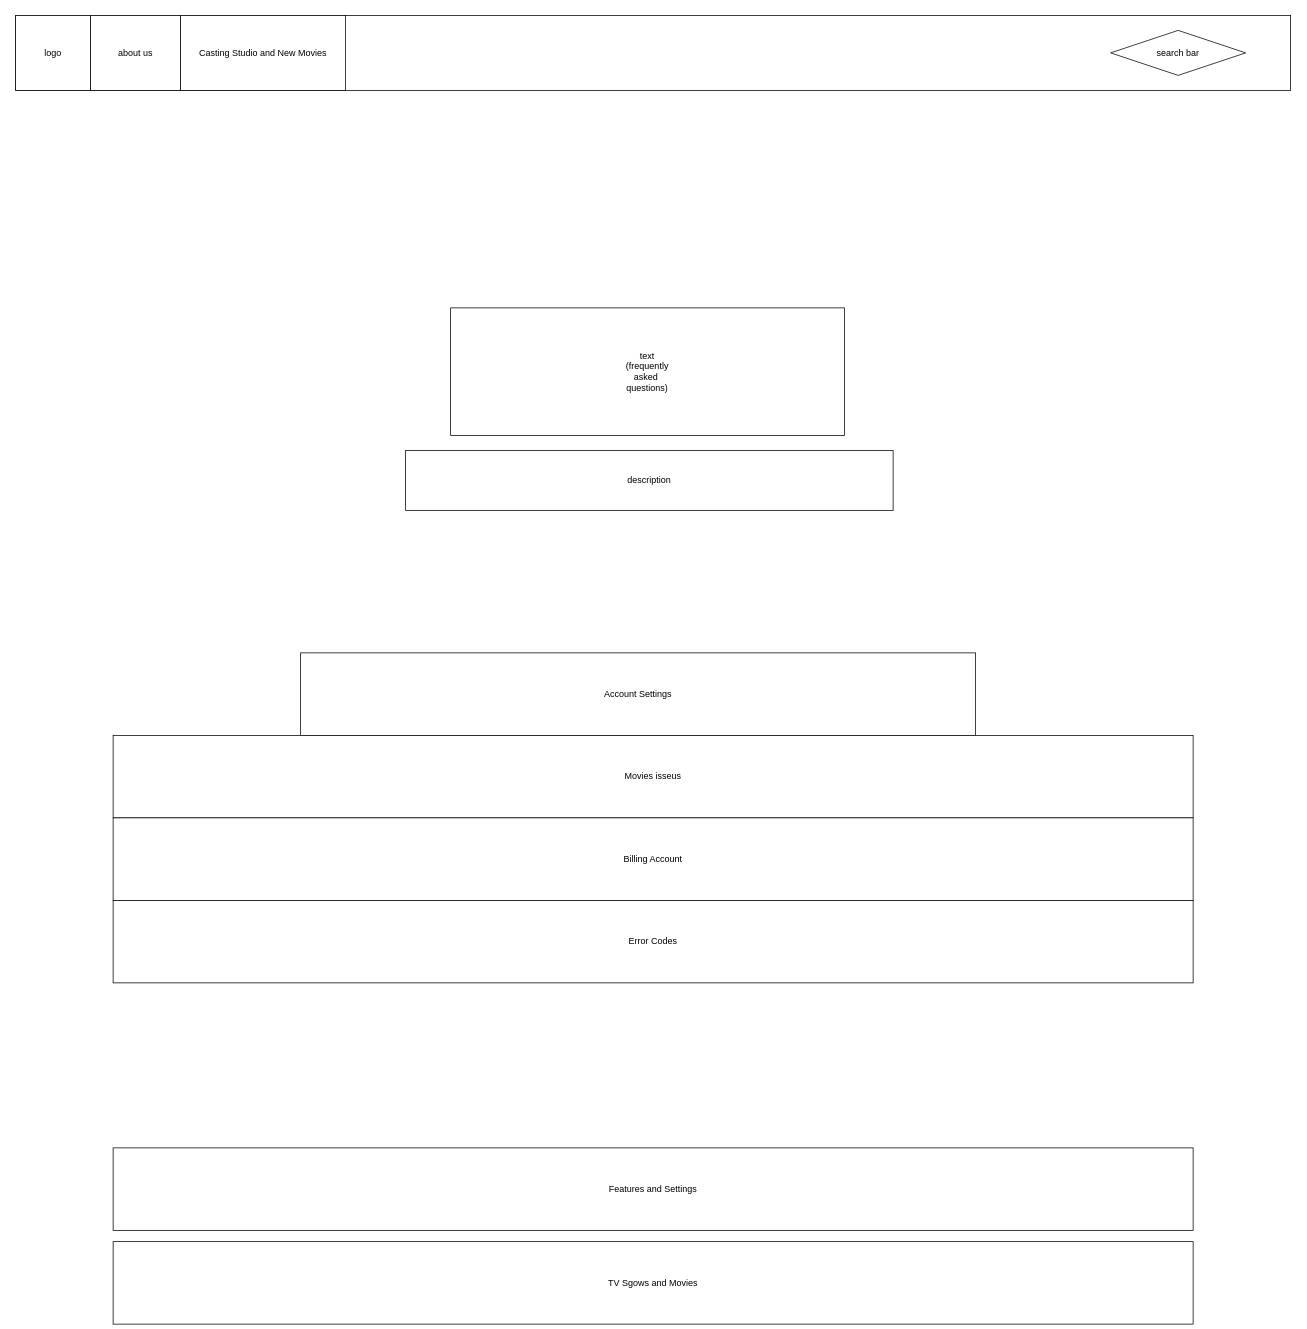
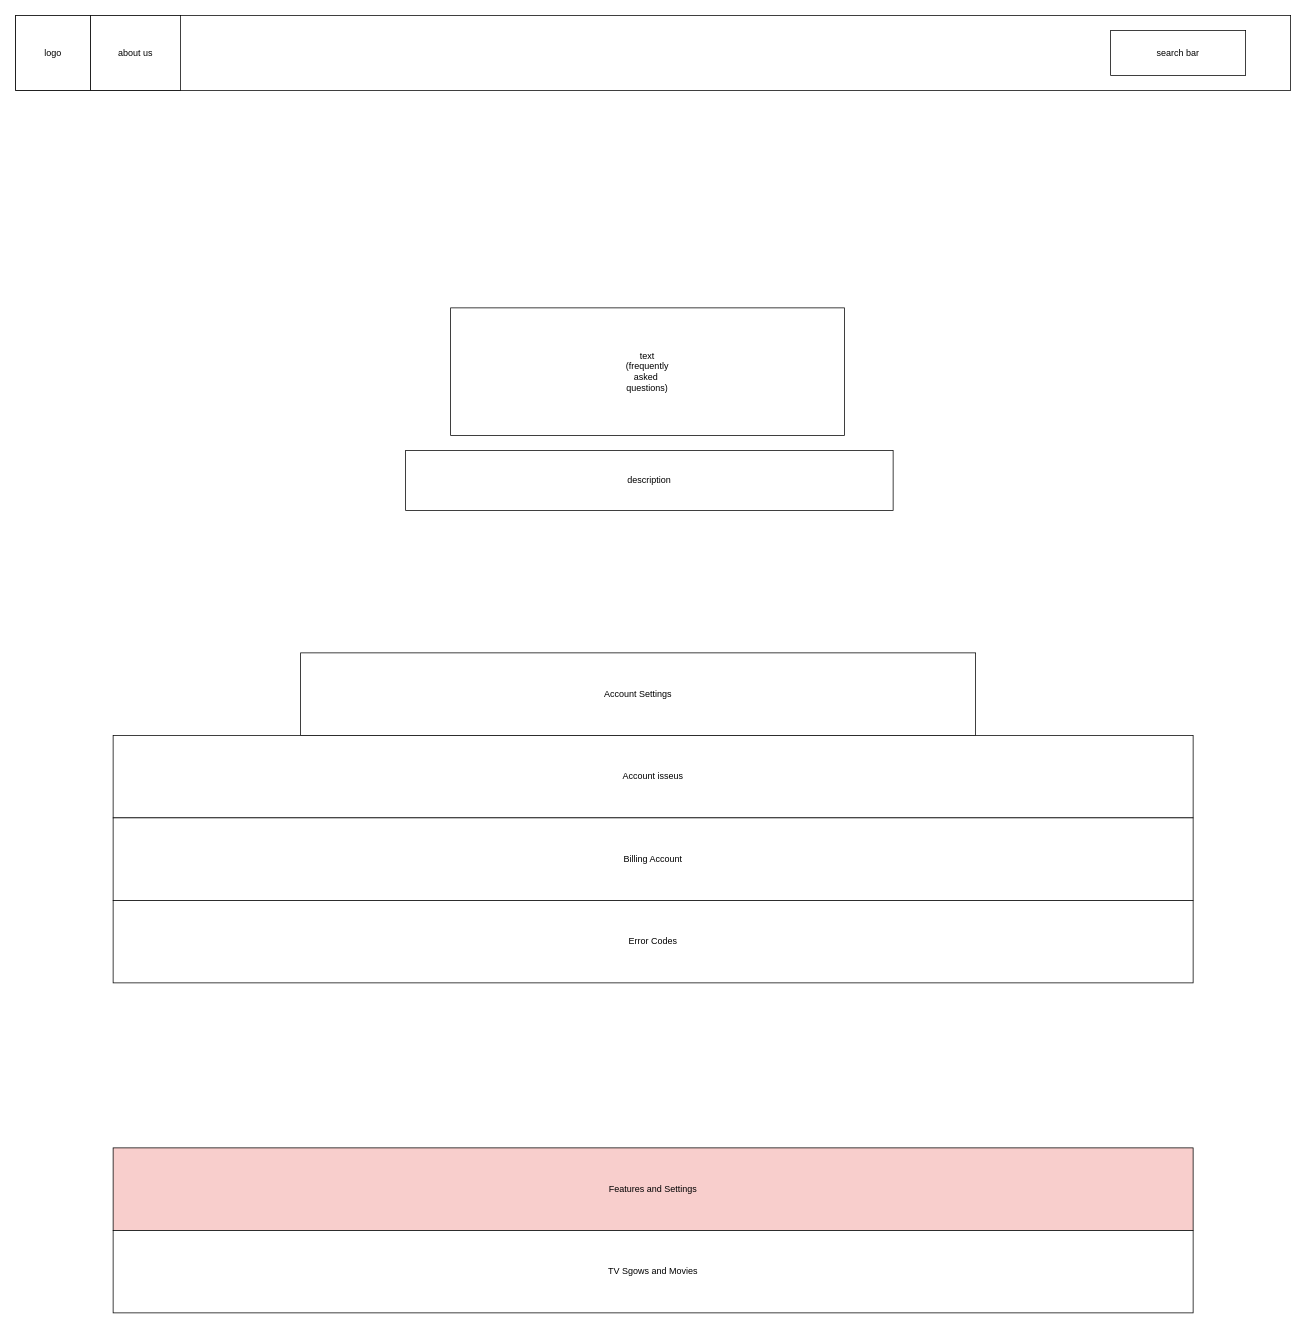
  <mxCell id="0" />
  <mxCell id="1" parent="0" />
  <mxCell id="2" value="" style="rounded=0;whiteSpace=wrap;html=1;" parent="1" vertex="1"><mxGeometry width="1700" height="100" as="geometry" x="20" y="20" /></mxCell>
  <mxCell id="3" value="logo" style="rounded=0;whiteSpace=wrap;html=1;" parent="1" vertex="1"><mxGeometry width="100" height="100" as="geometry" x="20" y="20" /></mxCell>
  <mxCell id="4" value="about us" style="rounded=0;whiteSpace=wrap;html=1;" parent="1" vertex="1"><mxGeometry x="120" width="120" height="100" as="geometry" y="20" /></mxCell>
- <mxCell id="5" value="Casting Studio and New Movies" style="rounded=0;whiteSpace=wrap;html=1;" parent="1" vertex="1"><mxGeometry x="240" width="220" height="100" as="geometry" y="20" /></mxCell>
- <mxCell id="6" value="search bar" style="rhombus;whiteSpace=wrap;html=1;" parent="1" vertex="1"><mxGeometry x="1480" y="40" width="180" height="60" as="geometry" /></mxCell>
+ <mxCell id="6" value="search bar" style="rounded=0;whiteSpace=wrap;html=1;" parent="1" vertex="1"><mxGeometry x="1480" y="40" width="180" height="60" as="geometry" /></mxCell>
  <mxCell id="7" value="description" style="rounded=0;whiteSpace=wrap;html=1;" parent="1" vertex="1"><mxGeometry x="540" y="600" width="650" height="80" as="geometry" /></mxCell>
  <mxCell id="8" value="text&lt;br&gt;(frequently&lt;br&gt;asked&amp;nbsp;&lt;br&gt;questions)" style="rounded=0;whiteSpace=wrap;html=1;" parent="1" vertex="1"><mxGeometry x="600" y="410" width="525" height="170" as="geometry" /></mxCell>
  <mxCell id="9" value="Account Settings" style="rounded=0;whiteSpace=wrap;html=1;" parent="1" vertex="1"><mxGeometry x="400" y="870" width="900" height="110" as="geometry" /></mxCell>
- <mxCell id="10" value="Movies isseus" style="rounded=0;whiteSpace=wrap;html=1;" parent="1" vertex="1"><mxGeometry x="150" y="980" width="1440" height="110" as="geometry" /></mxCell>
+ <mxCell id="10" value="Account isseus" style="rounded=0;whiteSpace=wrap;html=1;" parent="1" vertex="1"><mxGeometry x="150" y="980" width="1440" height="110" as="geometry" /></mxCell>
  <mxCell id="11" value="Billing Account" style="rounded=0;whiteSpace=wrap;html=1;" parent="1" vertex="1"><mxGeometry x="150" y="1090" width="1440" height="110" as="geometry" /></mxCell>
  <mxCell id="12" value="Error Codes" style="rounded=0;whiteSpace=wrap;html=1;" parent="1" vertex="1"><mxGeometry x="150" y="1200" width="1440" height="110" as="geometry" /></mxCell>
- <mxCell id="13" value="Features and Settings" style="rounded=0;whiteSpace=wrap;html=1;" parent="1" vertex="1"><mxGeometry x="150" y="1530" width="1440" height="110" as="geometry" /></mxCell>
- <mxCell id="14" value="TV Sgows and Movies" style="rounded=0;whiteSpace=wrap;html=1;" vertex="1" parent="1"><mxGeometry x="150" y="1655" width="1440" height="110" as="geometry" /></mxCell>
+ <mxCell id="13" value="Features and Settings" style="rounded=0;whiteSpace=wrap;html=1;fillColor=#f8cecc;" parent="1" vertex="1"><mxGeometry x="150" y="1530" width="1440" height="110" as="geometry" /></mxCell>
+ <mxCell id="14" value="TV Sgows and Movies" style="rounded=0;whiteSpace=wrap;html=1;" vertex="1" parent="1"><mxGeometry x="150" y="1640" width="1440" height="110" as="geometry" /></mxCell>
